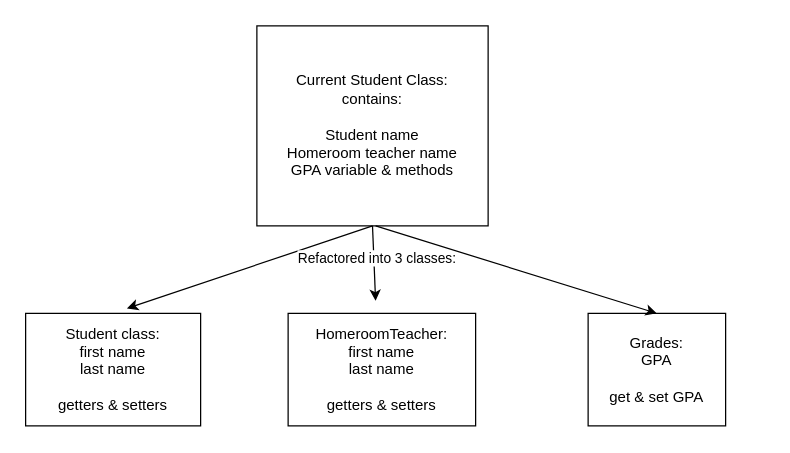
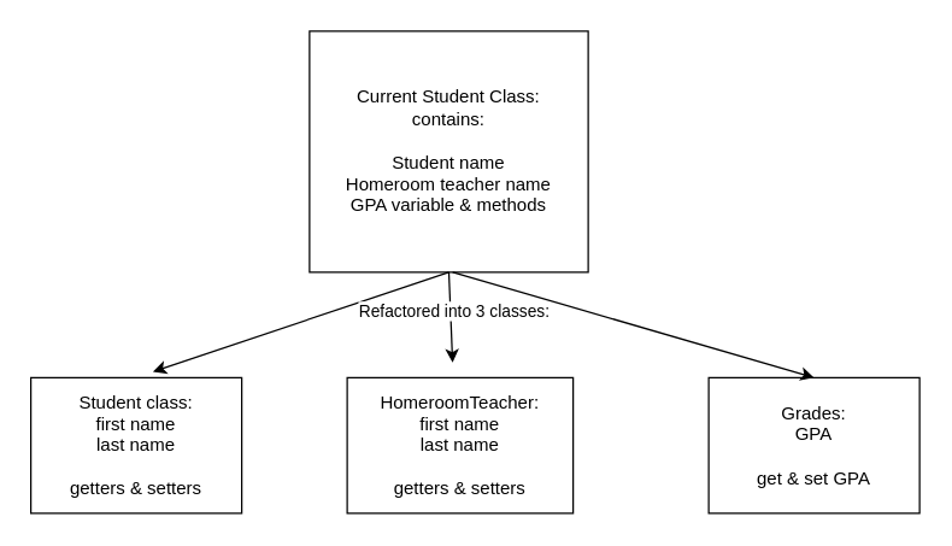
  <mxCell id="0" />
  <mxCell id="1" parent="0" />
  <mxCell id="2" value="Current Student Class:&lt;div&gt;contains:&lt;/div&gt;&lt;div&gt;&lt;br&gt;&lt;/div&gt;&lt;div&gt;Student name&lt;/div&gt;&lt;div&gt;Homeroom teacher name&lt;/div&gt;&lt;div&gt;GPA variable &amp;amp; methods&lt;/div&gt;" style="rounded=0;whiteSpace=wrap;html=1;" vertex="1" parent="1"><mxGeometry x="205" y="20" width="185" height="160" as="geometry" /></mxCell>
  <mxCell id="3" value="Student class:&lt;div&gt;first name&lt;/div&gt;&lt;div&gt;last name&lt;/div&gt;&lt;div&gt;&lt;br&gt;&lt;/div&gt;&lt;div&gt;getters &amp;amp; setters&lt;/div&gt;" style="rounded=0;whiteSpace=wrap;html=1;" vertex="1" parent="1"><mxGeometry x="20" y="250" width="140" height="90" as="geometry" /></mxCell>
  <mxCell id="4" value="HomeroomTeacher:&lt;div&gt;first name&lt;/div&gt;&lt;div&gt;last name&lt;/div&gt;&lt;div&gt;&lt;br&gt;&lt;/div&gt;&lt;div&gt;getters &amp;amp; setters&lt;/div&gt;" style="rounded=0;whiteSpace=wrap;html=1;" vertex="1" parent="1"><mxGeometry x="230" y="250" width="150" height="90" as="geometry" /></mxCell>
- <mxCell id="5" value="Grades:&lt;div&gt;GPA&lt;/div&gt;&lt;div&gt;&lt;br&gt;&lt;/div&gt;&lt;div&gt;get &amp;amp; set GPA&lt;/div&gt;" style="rounded=0;whiteSpace=wrap;html=1;" vertex="1" parent="1"><mxGeometry x="470" y="250" width="110" height="90" as="geometry" /></mxCell>
+ <mxCell id="5" value="Grades:&lt;div&gt;GPA&lt;/div&gt;&lt;div&gt;&lt;br&gt;&lt;/div&gt;&lt;div&gt;get &amp;amp; set GPA&lt;/div&gt;" style="rounded=0;whiteSpace=wrap;html=1;" vertex="1" parent="1"><mxGeometry x="470" y="250" width="140" height="90" as="geometry" /></mxCell>
  <mxCell id="6" value="" style="endArrow=classic;html=1;rounded=0;exitX=0.5;exitY=1;exitDx=0;exitDy=0;entryX=0.579;entryY=-0.044;entryDx=0;entryDy=0;entryPerimeter=0;" edge="1" parent="1" source="2" target="3"><mxGeometry width="50" height="50" relative="1" as="geometry"><mxPoint x="240" y="240" as="sourcePoint" /><mxPoint x="290" y="190" as="targetPoint" /></mxGeometry></mxCell>
  <mxCell id="7" value="" style="endArrow=classic;html=1;rounded=0;exitX=0.5;exitY=1;exitDx=0;exitDy=0;" edge="1" parent="1" source="2"><mxGeometry width="50" height="50" relative="1" as="geometry"><mxPoint x="240" y="240" as="sourcePoint" /><mxPoint x="300" y="240" as="targetPoint" /></mxGeometry></mxCell>
  <mxCell id="8" value="Refactored into 3 classes:" style="edgeLabel;html=1;align=center;verticalAlign=middle;resizable=0;points=[];" vertex="1" connectable="0" parent="7"><mxGeometry x="-0.13" y="2" relative="1" as="geometry"><mxPoint as="offset" /></mxGeometry></mxCell>
  <mxCell id="9" value="" style="endArrow=classic;html=1;rounded=0;entryX=0.5;entryY=0;entryDx=0;entryDy=0;" edge="1" parent="1" target="5"><mxGeometry width="50" height="50" relative="1" as="geometry"><mxPoint x="300" y="180" as="sourcePoint" /><mxPoint x="490" y="100" as="targetPoint" /></mxGeometry></mxCell>
